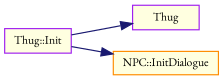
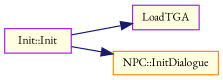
  digraph {
    fontname="EB Garamond"
    rankdir=LR
    node [color=purple fillcolor=lightyellow fontname="EB Garamond" fontsize=10 shape=record style=filled]
    edge [color=midnightblue fontname="EB Garamond" fontsize=10 labelfontname=Helvetica labelfontsize=10 style=solid]
-   n1 [height=0.2 label="Thug::Init" width=0.4]
-   n2 [height=0.2 label=Thug width=0.4]
+   n1 [height=0.2 label="Init::Init" width=0.4]
+   n2 [height=0.2 label=LoadTGA width=0.4]
    n3 [color=darkorange height=0.2 label="NPC::InitDialogue" width=0.4]
    n1 -> n2
    n1 -> n3
  }
